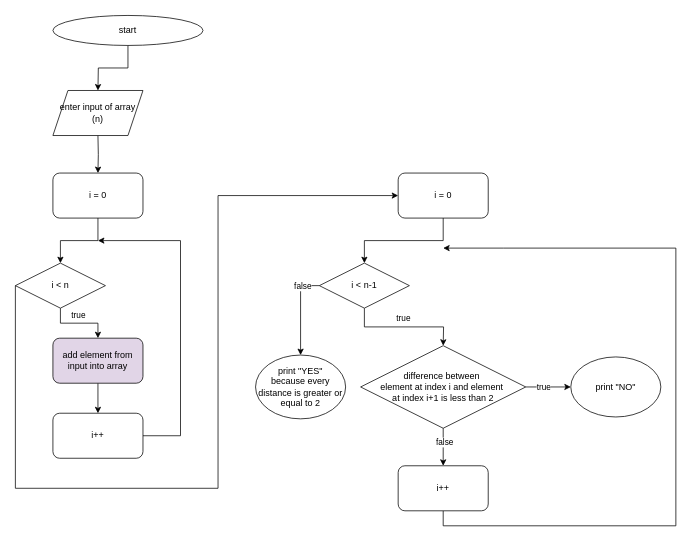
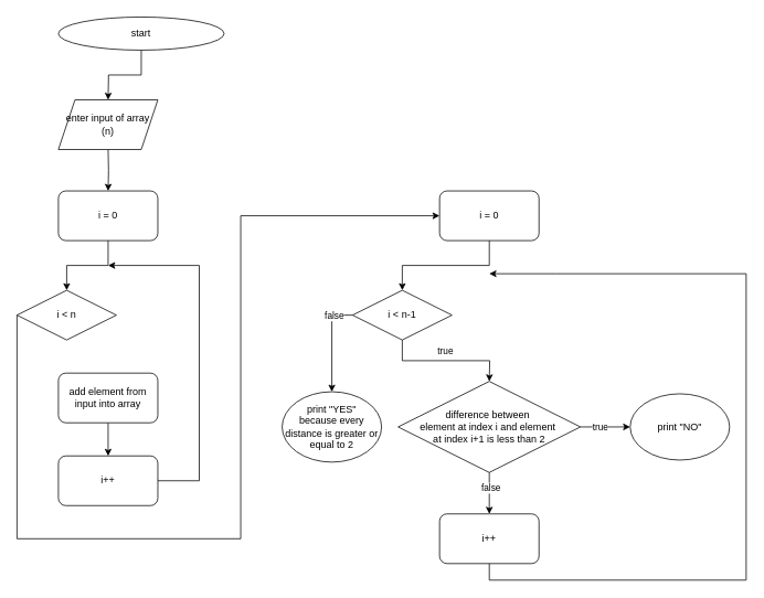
  <mxCell id="0" />
  <mxCell id="1" parent="0" />
  <mxCell id="2" style="edgeStyle=orthogonalEdgeStyle;rounded=0;orthogonalLoop=1;jettySize=auto;html=1;entryX=0.5;entryY=0;entryDx=0;entryDy=0;" parent="1" source="3" edge="1"><mxGeometry relative="1" as="geometry"><mxPoint x="130" y="120" as="targetPoint" /></mxGeometry></mxCell>
  <mxCell id="3" value="&lt;div&gt;start&lt;/div&gt;" style="ellipse;whiteSpace=wrap;html=1;" parent="1" vertex="1"><mxGeometry x="70" y="20" width="200" height="40" as="geometry" /></mxCell>
  <mxCell id="4" style="edgeStyle=orthogonalEdgeStyle;rounded=0;orthogonalLoop=1;jettySize=auto;html=1;entryX=0.5;entryY=0;entryDx=0;entryDy=0;" parent="1" target="6" edge="1"><mxGeometry relative="1" as="geometry"><mxPoint x="130" y="180" as="sourcePoint" /></mxGeometry></mxCell>
  <mxCell id="5" style="edgeStyle=orthogonalEdgeStyle;rounded=0;orthogonalLoop=1;jettySize=auto;html=1;entryX=0.5;entryY=0;entryDx=0;entryDy=0;" parent="1" source="6" target="14" edge="1"><mxGeometry relative="1" as="geometry" /></mxCell>
  <mxCell id="6" value="&lt;div&gt;i = 0&lt;/div&gt;" style="rounded=1;whiteSpace=wrap;html=1;" parent="1" vertex="1"><mxGeometry x="70" y="230" width="120" height="60" as="geometry" /></mxCell>
  <mxCell id="7" style="edgeStyle=orthogonalEdgeStyle;rounded=0;orthogonalLoop=1;jettySize=auto;html=1;entryX=0.5;entryY=0;entryDx=0;entryDy=0;" parent="1" source="8" target="10" edge="1"><mxGeometry relative="1" as="geometry" /></mxCell>
- <mxCell id="8" value="add element from input into array" style="rounded=1;whiteSpace=wrap;html=1;fillColor=#e1d5e7;" parent="1" vertex="1"><mxGeometry x="70" y="450" width="120" height="60" as="geometry" /></mxCell>
+ <mxCell id="8" value="add element from input into array" style="rounded=1;whiteSpace=wrap;html=1;" parent="1" vertex="1"><mxGeometry x="70" y="450" width="120" height="60" as="geometry" /></mxCell>
  <mxCell id="9" style="edgeStyle=orthogonalEdgeStyle;rounded=0;orthogonalLoop=1;jettySize=auto;html=1;" parent="1" source="10" edge="1"><mxGeometry relative="1" as="geometry"><mxPoint x="130" y="320" as="targetPoint" /><Array as="points"><mxPoint x="240" y="580" /><mxPoint x="240" y="320" /></Array></mxGeometry></mxCell>
  <mxCell id="10" value="i++" style="rounded=1;whiteSpace=wrap;html=1;" parent="1" vertex="1"><mxGeometry x="70" y="550" width="120" height="60" as="geometry" /></mxCell>
- <mxCell id="11" style="edgeStyle=orthogonalEdgeStyle;rounded=0;orthogonalLoop=1;jettySize=auto;html=1;exitX=0.5;exitY=1;exitDx=0;exitDy=0;entryX=0.5;entryY=0;entryDx=0;entryDy=0;" parent="1" source="14" target="8" edge="1"><mxGeometry relative="1" as="geometry" /></mxCell>
- <mxCell id="12" value="&lt;div&gt;true&lt;/div&gt;" style="edgeLabel;html=1;align=center;verticalAlign=middle;resizable=0;points=[];" parent="11" vertex="1" connectable="0"><mxGeometry y="2" relative="1" as="geometry"><mxPoint x="-2" y="-10" as="offset" /></mxGeometry></mxCell>
  <mxCell id="13" style="edgeStyle=orthogonalEdgeStyle;rounded=0;orthogonalLoop=1;jettySize=auto;html=1;entryX=0;entryY=0.5;entryDx=0;entryDy=0;" parent="1" source="14" target="16" edge="1"><mxGeometry relative="1" as="geometry"><mxPoint x="410" y="720" as="targetPoint" /><Array as="points"><mxPoint x="20" y="380" /><mxPoint x="20" y="650" /><mxPoint x="290" y="650" /><mxPoint x="290" y="260" /></Array></mxGeometry></mxCell>
  <mxCell id="14" value="i &amp;lt; n" style="rhombus;whiteSpace=wrap;html=1;" parent="1" vertex="1"><mxGeometry x="20" y="350" width="120" height="60" as="geometry" /></mxCell>
  <mxCell id="15" style="edgeStyle=orthogonalEdgeStyle;rounded=0;orthogonalLoop=1;jettySize=auto;html=1;entryX=0.5;entryY=0;entryDx=0;entryDy=0;" parent="1" source="16" target="23" edge="1"><mxGeometry relative="1" as="geometry" /></mxCell>
  <mxCell id="16" value="&lt;div&gt;i = 0&lt;/div&gt;" style="rounded=1;whiteSpace=wrap;html=1;" parent="1" vertex="1"><mxGeometry x="530" y="230" width="120" height="60" as="geometry" /></mxCell>
  <mxCell id="17" style="edgeStyle=orthogonalEdgeStyle;rounded=0;orthogonalLoop=1;jettySize=auto;html=1;" parent="1" source="18" edge="1"><mxGeometry relative="1" as="geometry"><mxPoint x="590" y="330" as="targetPoint" /><Array as="points"><mxPoint x="590" y="700" /><mxPoint x="900" y="700" /><mxPoint x="900" y="330" /><mxPoint x="670" y="330" /></Array></mxGeometry></mxCell>
  <mxCell id="18" value="i++" style="rounded=1;whiteSpace=wrap;html=1;" parent="1" vertex="1"><mxGeometry x="530" y="620" width="120" height="60" as="geometry" /></mxCell>
  <mxCell id="19" style="edgeStyle=orthogonalEdgeStyle;rounded=0;orthogonalLoop=1;jettySize=auto;html=1;exitX=0.5;exitY=1;exitDx=0;exitDy=0;entryX=0.5;entryY=0;entryDx=0;entryDy=0;" parent="1" source="23" edge="1"><mxGeometry relative="1" as="geometry"><mxPoint x="590" y="460" as="targetPoint" /></mxGeometry></mxCell>
  <mxCell id="20" value="&lt;div&gt;true&lt;/div&gt;" style="edgeLabel;html=1;align=center;verticalAlign=middle;resizable=0;points=[];" parent="19" vertex="1" connectable="0"><mxGeometry y="2" relative="1" as="geometry"><mxPoint x="-2" y="-10" as="offset" /></mxGeometry></mxCell>
  <mxCell id="21" style="edgeStyle=orthogonalEdgeStyle;rounded=0;orthogonalLoop=1;jettySize=auto;html=1;exitX=0;exitY=0.5;exitDx=0;exitDy=0;entryX=0.5;entryY=0;entryDx=0;entryDy=0;" parent="1" source="23" target="30" edge="1"><mxGeometry relative="1" as="geometry" /></mxCell>
  <mxCell id="22" value="false" style="edgeLabel;html=1;align=center;verticalAlign=middle;resizable=0;points=[];" parent="21" vertex="1" connectable="0"><mxGeometry x="-0.567" y="2" relative="1" as="geometry"><mxPoint as="offset" /></mxGeometry></mxCell>
  <mxCell id="23" value="i &amp;lt; n-1" style="rhombus;whiteSpace=wrap;html=1;" parent="1" vertex="1"><mxGeometry x="425" y="350" width="120" height="60" as="geometry" /></mxCell>
  <mxCell id="24" style="edgeStyle=orthogonalEdgeStyle;rounded=0;orthogonalLoop=1;jettySize=auto;html=1;entryX=0;entryY=0.5;entryDx=0;entryDy=0;" parent="1" source="28" target="29" edge="1"><mxGeometry relative="1" as="geometry" /></mxCell>
  <mxCell id="25" value="true" style="edgeLabel;html=1;align=center;verticalAlign=middle;resizable=0;points=[];" parent="24" vertex="1" connectable="0"><mxGeometry x="-0.244" y="1" relative="1" as="geometry"><mxPoint as="offset" /></mxGeometry></mxCell>
  <mxCell id="26" style="edgeStyle=orthogonalEdgeStyle;rounded=0;orthogonalLoop=1;jettySize=auto;html=1;entryX=0.5;entryY=0;entryDx=0;entryDy=0;" parent="1" source="28" target="18" edge="1"><mxGeometry relative="1" as="geometry" /></mxCell>
  <mxCell id="27" value="&lt;div&gt;false&lt;/div&gt;" style="edgeLabel;html=1;align=center;verticalAlign=middle;resizable=0;points=[];" parent="26" vertex="1" connectable="0"><mxGeometry x="-0.287" y="1" relative="1" as="geometry"><mxPoint as="offset" /></mxGeometry></mxCell>
  <mxCell id="28" value="&lt;div&gt;difference between&amp;nbsp;&lt;/div&gt;&lt;div&gt;element at index i and element&amp;nbsp;&lt;/div&gt;&lt;div&gt;at index i+1 is less than 2&lt;/div&gt;" style="rhombus;whiteSpace=wrap;html=1;" parent="1" vertex="1"><mxGeometry x="480" y="460" width="220" height="110" as="geometry" /></mxCell>
  <mxCell id="29" value="print &quot;NO&quot;" style="ellipse;whiteSpace=wrap;html=1;" parent="1" vertex="1"><mxGeometry x="760" y="475" width="120" height="80" as="geometry" /></mxCell>
  <mxCell id="30" value="&lt;div&gt;print &quot;YES&quot;&lt;/div&gt;because every distance is greater or equal to 2" style="ellipse;whiteSpace=wrap;html=1;" parent="1" vertex="1"><mxGeometry x="340" y="472.5" width="120" height="85" as="geometry" /></mxCell>
  <mxCell id="31" value="enter input of array (n)" style="shape=parallelogram;perimeter=parallelogramPerimeter;whiteSpace=wrap;html=1;fixedSize=1;" vertex="1" parent="1"><mxGeometry x="70" y="120" width="120" height="60" as="geometry" /></mxCell>
